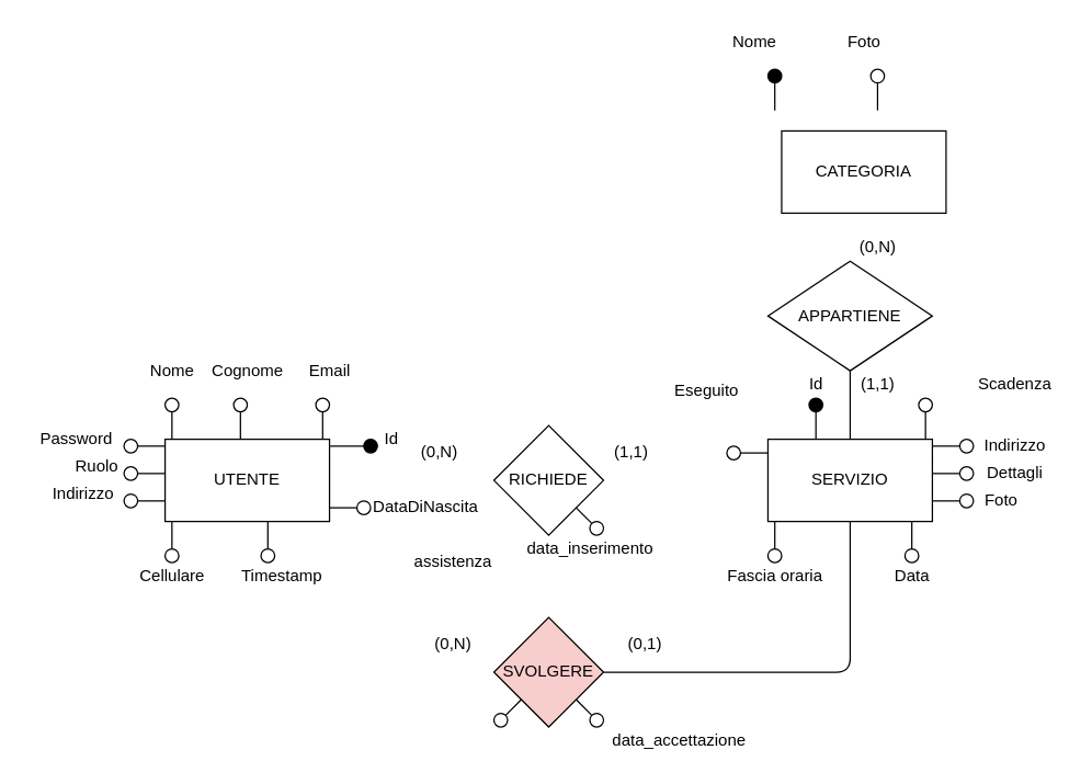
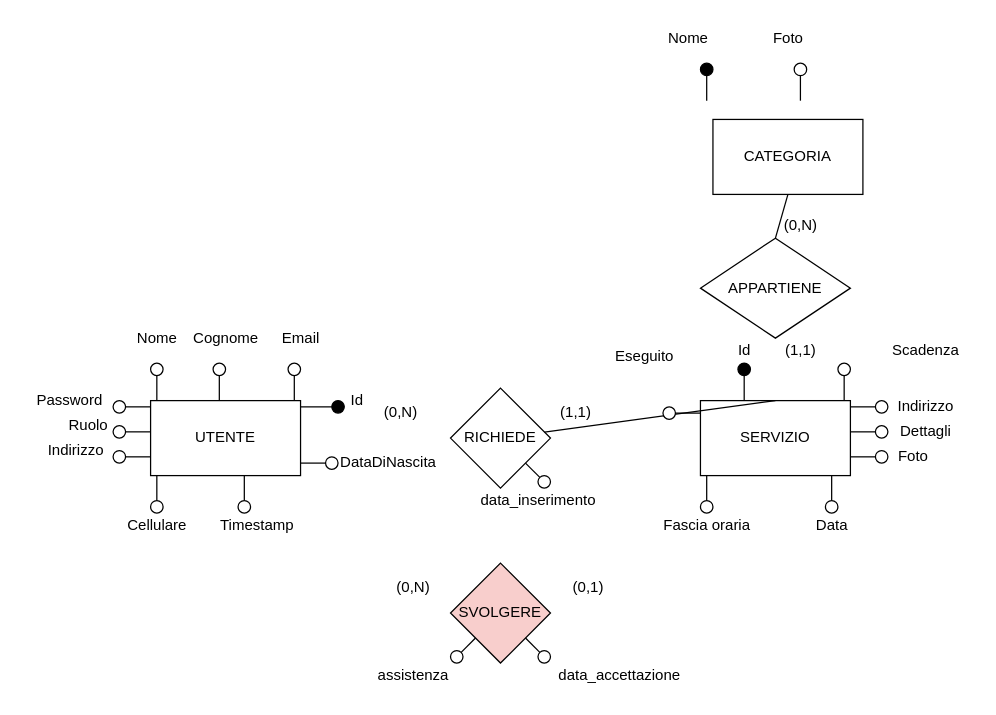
  <mxCell id="0" />
  <mxCell id="1" parent="0" />
  <mxCell id="2" value="UTENTE" style="rounded=0;whiteSpace=wrap;html=1;" vertex="1" parent="1"><mxGeometry x="120" y="320" width="120" height="60" as="geometry" /></mxCell>
  <mxCell id="3" value="SERVIZIO" style="rounded=0;whiteSpace=wrap;html=1;" vertex="1" parent="1"><mxGeometry x="560" y="320" width="120" height="60" as="geometry" /></mxCell>
  <mxCell id="4" value="CATEGORIA" style="rounded=0;whiteSpace=wrap;html=1;" vertex="1" parent="1"><mxGeometry x="570" y="95" width="120" height="60" as="geometry" /></mxCell>
  <mxCell id="5" value="RICHIEDE" style="rhombus;whiteSpace=wrap;html=1;" vertex="1" parent="1"><mxGeometry x="360" y="310" width="80" height="80" as="geometry" /></mxCell>
  <mxCell id="6" value="(0,N)" style="text;html=1;align=center;verticalAlign=middle;resizable=0;points=[];autosize=1;" vertex="1" parent="1"><mxGeometry x="300" y="320" width="40" height="20" as="geometry" /></mxCell>
  <mxCell id="7" value="(1,1)" style="text;html=1;align=center;verticalAlign=middle;resizable=0;points=[];autosize=1;" vertex="1" parent="1"><mxGeometry x="440" y="320" width="40" height="20" as="geometry" /></mxCell>
  <mxCell id="8" value="APPARTIENE" style="rhombus;whiteSpace=wrap;html=1;" vertex="1" parent="1"><mxGeometry x="560" y="190" width="120" height="80" as="geometry" /></mxCell>
- <mxCell id="10" value="" style="endArrow=none;html=1;entryX=0.5;entryY=1;entryDx=0;entryDy=0;exitX=0.5;exitY=0;exitDx=0;exitDy=0;" edge="1" parent="1" source="3" target="8"><mxGeometry width="50" height="50" relative="1" as="geometry"><mxPoint x="770" y="420" as="sourcePoint" /><mxPoint x="820" y="370" as="targetPoint" /></mxGeometry></mxCell>
+ <mxCell id="9" value="" style="endArrow=none;html=1;entryX=0.5;entryY=1;entryDx=0;entryDy=0;exitX=0.5;exitY=0;exitDx=0;exitDy=0;" edge="1" parent="1" source="8" target="4"><mxGeometry width="50" height="50" relative="1" as="geometry"><mxPoint x="420" y="230" as="sourcePoint" /><mxPoint x="470" y="180" as="targetPoint" /></mxGeometry></mxCell>
+ <mxCell id="10" value="" style="endArrow=none;html=1;exitX=0.5;exitY=0;exitDx=0;exitDy=0;" edge="1" parent="1" source="3" target="5"><mxGeometry width="50" height="50" relative="1" as="geometry"><mxPoint x="770" y="420" as="sourcePoint" /><mxPoint x="820" y="370" as="targetPoint" /></mxGeometry></mxCell>
  <mxCell id="11" value="(1,1)" style="text;html=1;align=center;verticalAlign=middle;resizable=0;points=[];autosize=1;" vertex="1" parent="1"><mxGeometry x="620" y="270" width="40" height="20" as="geometry" /></mxCell>
  <mxCell id="12" value="(0,N)" style="text;html=1;align=center;verticalAlign=middle;resizable=0;points=[];autosize=1;" vertex="1" parent="1"><mxGeometry x="620" y="170" width="40" height="20" as="geometry" /></mxCell>
  <mxCell id="13" value="SVOLGERE" style="rhombus;whiteSpace=wrap;html=1;fillColor=#f8cecc;" vertex="1" parent="1"><mxGeometry x="360" y="450" width="80" height="80" as="geometry" /></mxCell>
- <mxCell id="14" value="" style="endArrow=none;html=1;entryX=0.5;entryY=1;entryDx=0;entryDy=0;exitX=1;exitY=0.5;exitDx=0;exitDy=0;" edge="1" parent="1" source="13" target="3"><mxGeometry width="50" height="50" relative="1" as="geometry"><mxPoint x="490" y="610" as="sourcePoint" /><mxPoint x="540" y="560" as="targetPoint" /><Array as="points"><mxPoint x="620" y="490" /></Array></mxGeometry></mxCell>
  <mxCell id="15" value="(0,N)" style="text;html=1;align=center;verticalAlign=middle;resizable=0;points=[];autosize=1;" vertex="1" parent="1"><mxGeometry x="310" y="460" width="40" height="20" as="geometry" /></mxCell>
  <mxCell id="16" value="(0,1)" style="text;html=1;align=center;verticalAlign=middle;resizable=0;points=[];autosize=1;" vertex="1" parent="1"><mxGeometry x="450" y="460" width="40" height="20" as="geometry" /></mxCell>
  <mxCell id="17" value="" style="group" vertex="1" connectable="0" parent="1"><mxGeometry x="120" y="290" width="10" height="30" as="geometry" /></mxCell>
  <mxCell id="18" value="" style="endArrow=none;html=1;entryX=0.5;entryY=1;entryDx=0;entryDy=0;" edge="1" parent="17" target="19"><mxGeometry width="50" height="50" relative="1" as="geometry"><mxPoint x="5" y="30" as="sourcePoint" /><mxPoint y="20" as="targetPoint" /></mxGeometry></mxCell>
  <mxCell id="19" value="" style="ellipse;whiteSpace=wrap;html=1;aspect=fixed;" vertex="1" parent="17"><mxGeometry width="10" height="10" as="geometry" /></mxCell>
  <mxCell id="20" value="Nome" style="text;html=1;align=center;verticalAlign=middle;resizable=0;points=[];autosize=1;" vertex="1" parent="1"><mxGeometry x="100" y="260" width="50" height="20" as="geometry" /></mxCell>
  <mxCell id="21" value="" style="group" vertex="1" connectable="0" parent="1"><mxGeometry x="170" y="290" width="10" height="30" as="geometry" /></mxCell>
  <mxCell id="22" value="" style="endArrow=none;html=1;entryX=0.5;entryY=1;entryDx=0;entryDy=0;" edge="1" parent="21" target="23"><mxGeometry width="50" height="50" relative="1" as="geometry"><mxPoint x="5" y="30" as="sourcePoint" /><mxPoint y="20" as="targetPoint" /></mxGeometry></mxCell>
  <mxCell id="23" value="" style="ellipse;whiteSpace=wrap;html=1;aspect=fixed;" vertex="1" parent="21"><mxGeometry width="10" height="10" as="geometry" /></mxCell>
  <mxCell id="24" value="Cognome" style="text;html=1;align=center;verticalAlign=middle;resizable=0;points=[];autosize=1;" vertex="1" parent="1"><mxGeometry x="145" y="260" width="70" height="20" as="geometry" /></mxCell>
  <mxCell id="25" value="" style="group" vertex="1" connectable="0" parent="1"><mxGeometry x="230" y="290" width="10" height="30" as="geometry" /></mxCell>
  <mxCell id="26" value="" style="endArrow=none;html=1;entryX=0.5;entryY=1;entryDx=0;entryDy=0;" edge="1" parent="25" target="27"><mxGeometry width="50" height="50" relative="1" as="geometry"><mxPoint x="5" y="30" as="sourcePoint" /><mxPoint y="20" as="targetPoint" /></mxGeometry></mxCell>
  <mxCell id="27" value="" style="ellipse;whiteSpace=wrap;html=1;aspect=fixed;" vertex="1" parent="25"><mxGeometry width="10" height="10" as="geometry" /></mxCell>
  <mxCell id="28" value="Email" style="text;html=1;align=center;verticalAlign=middle;resizable=0;points=[];autosize=1;" vertex="1" parent="1"><mxGeometry x="215" y="260" width="50" height="20" as="geometry" /></mxCell>
  <mxCell id="29" value="" style="group" vertex="1" connectable="0" parent="1"><mxGeometry x="90" y="320" width="30" height="10" as="geometry" /></mxCell>
  <mxCell id="30" value="" style="endArrow=none;html=1;exitX=1;exitY=0.5;exitDx=0;exitDy=0;" edge="1" parent="29" source="31"><mxGeometry width="50" height="50" as="geometry"><mxPoint x="5" y="30" as="sourcePoint" /><mxPoint x="30" y="5" as="targetPoint" /></mxGeometry></mxCell>
  <mxCell id="31" value="" style="ellipse;whiteSpace=wrap;html=1;aspect=fixed;" vertex="1" parent="29"><mxGeometry width="10" height="10" as="geometry" /></mxCell>
  <mxCell id="32" value="Password" style="text;html=1;align=center;verticalAlign=middle;resizable=0;points=[];autosize=1;" vertex="1" parent="1"><mxGeometry x="20" y="310" width="70" height="20" as="geometry" /></mxCell>
  <mxCell id="33" value="" style="group" vertex="1" connectable="0" parent="1"><mxGeometry x="90" y="340" width="30" height="10" as="geometry" /></mxCell>
  <mxCell id="34" value="" style="endArrow=none;html=1;exitX=1;exitY=0.5;exitDx=0;exitDy=0;" edge="1" parent="33" source="35"><mxGeometry width="50" height="50" as="geometry"><mxPoint x="5" y="30" as="sourcePoint" /><mxPoint x="30" y="5" as="targetPoint" /></mxGeometry></mxCell>
  <mxCell id="35" value="" style="ellipse;whiteSpace=wrap;html=1;aspect=fixed;" vertex="1" parent="33"><mxGeometry width="10" height="10" as="geometry" /></mxCell>
  <mxCell id="36" value="Ruolo" style="text;html=1;align=center;verticalAlign=middle;resizable=0;points=[];autosize=1;" vertex="1" parent="1"><mxGeometry x="45" y="330" width="50" height="20" as="geometry" /></mxCell>
  <mxCell id="37" value="Indirizzo" style="text;html=1;align=center;verticalAlign=middle;resizable=0;points=[];autosize=1;" vertex="1" parent="1"><mxGeometry x="30" y="350" width="60" height="20" as="geometry" /></mxCell>
  <mxCell id="38" value="" style="group" vertex="1" connectable="0" parent="1"><mxGeometry x="90" y="360" width="30" height="10" as="geometry" /></mxCell>
  <mxCell id="39" value="" style="endArrow=none;html=1;exitX=1;exitY=0.5;exitDx=0;exitDy=0;" edge="1" parent="38" source="40"><mxGeometry width="50" height="50" as="geometry"><mxPoint x="5" y="30" as="sourcePoint" /><mxPoint x="30" y="5" as="targetPoint" /></mxGeometry></mxCell>
  <mxCell id="40" value="" style="ellipse;whiteSpace=wrap;html=1;aspect=fixed;" vertex="1" parent="38"><mxGeometry width="10" height="10" as="geometry" /></mxCell>
  <mxCell id="41" value="" style="group" vertex="1" connectable="0" parent="1"><mxGeometry x="120" y="380" width="10" height="30" as="geometry" /></mxCell>
  <mxCell id="42" value="" style="endArrow=none;html=1;entryX=0.5;entryY=0;entryDx=0;entryDy=0;" edge="1" parent="41" target="43"><mxGeometry y="20" width="50" height="50" as="geometry"><mxPoint x="5" as="sourcePoint" /><mxPoint x="30" y="25" as="targetPoint" /></mxGeometry></mxCell>
  <mxCell id="43" value="" style="ellipse;whiteSpace=wrap;html=1;aspect=fixed;" vertex="1" parent="41"><mxGeometry y="20" width="10" height="10" as="geometry" /></mxCell>
  <mxCell id="44" value="Cellulare" style="text;html=1;align=center;verticalAlign=middle;resizable=0;points=[];autosize=1;" vertex="1" parent="1"><mxGeometry x="95" y="410" width="60" height="20" as="geometry" /></mxCell>
  <mxCell id="45" value="" style="group" vertex="1" connectable="0" parent="1"><mxGeometry x="190" y="380" width="10" height="30" as="geometry" /></mxCell>
  <mxCell id="46" value="" style="endArrow=none;html=1;entryX=0.5;entryY=0;entryDx=0;entryDy=0;" edge="1" parent="45" target="47"><mxGeometry y="20" width="50" height="50" as="geometry"><mxPoint x="5" as="sourcePoint" /><mxPoint x="30" y="25" as="targetPoint" /></mxGeometry></mxCell>
  <mxCell id="47" value="" style="ellipse;whiteSpace=wrap;html=1;aspect=fixed;" vertex="1" parent="45"><mxGeometry y="20" width="10" height="10" as="geometry" /></mxCell>
  <mxCell id="48" value="Timestamp" style="text;html=1;align=center;verticalAlign=middle;resizable=0;points=[];autosize=1;" vertex="1" parent="1"><mxGeometry x="170" y="410" width="70" height="20" as="geometry" /></mxCell>
  <mxCell id="49" value="" style="group" vertex="1" connectable="0" parent="1"><mxGeometry x="700" y="300" width="10" height="30" as="geometry" /></mxCell>
  <mxCell id="50" value="" style="group" vertex="1" connectable="0" parent="49"><mxGeometry x="-20" y="20" width="30" height="10" as="geometry" /></mxCell>
  <mxCell id="51" value="" style="endArrow=none;html=1;entryX=0;entryY=0.5;entryDx=0;entryDy=0;" edge="1" parent="50" target="52"><mxGeometry x="20" width="50" height="50" as="geometry"><mxPoint y="5" as="sourcePoint" /><mxPoint x="10" y="-10" as="targetPoint" /></mxGeometry></mxCell>
  <mxCell id="52" value="" style="ellipse;whiteSpace=wrap;html=1;aspect=fixed;" vertex="1" parent="50"><mxGeometry x="20" width="10" height="10" as="geometry" /></mxCell>
  <mxCell id="53" value="Indirizzo" style="text;html=1;align=center;verticalAlign=middle;resizable=0;points=[];autosize=1;" vertex="1" parent="1"><mxGeometry x="710" y="315" width="60" height="20" as="geometry" /></mxCell>
  <mxCell id="54" value="" style="group" vertex="1" connectable="0" parent="1"><mxGeometry x="700" y="320" width="10" height="30" as="geometry" /></mxCell>
  <mxCell id="55" value="" style="group" vertex="1" connectable="0" parent="54"><mxGeometry x="-20" y="20" width="30" height="10" as="geometry" /></mxCell>
  <mxCell id="56" value="" style="endArrow=none;html=1;entryX=0;entryY=0.5;entryDx=0;entryDy=0;" edge="1" parent="55" target="57"><mxGeometry x="20" width="50" height="50" as="geometry"><mxPoint y="5" as="sourcePoint" /><mxPoint x="10" y="-10" as="targetPoint" /></mxGeometry></mxCell>
  <mxCell id="57" value="" style="ellipse;whiteSpace=wrap;html=1;aspect=fixed;" vertex="1" parent="55"><mxGeometry x="20" width="10" height="10" as="geometry" /></mxCell>
  <mxCell id="58" value="Dettagli" style="text;html=1;align=center;verticalAlign=middle;resizable=0;points=[];autosize=1;" vertex="1" parent="1"><mxGeometry x="710" y="335" width="60" height="20" as="geometry" /></mxCell>
  <mxCell id="59" value="" style="group;" vertex="1" connectable="0" parent="1"><mxGeometry x="265" y="300" width="10" height="30" as="geometry" /></mxCell>
  <mxCell id="60" value="" style="group" vertex="1" connectable="0" parent="59"><mxGeometry x="-20" y="20" width="30" height="10" as="geometry" /></mxCell>
  <mxCell id="61" value="" style="ellipse;whiteSpace=wrap;html=1;aspect=fixed;fillColor=#000000;" vertex="1" parent="60"><mxGeometry x="20" width="10" height="10" as="geometry" /></mxCell>
  <mxCell id="62" value="" style="endArrow=none;html=1;entryX=0;entryY=0.5;entryDx=0;entryDy=0;exitX=0.999;exitY=0.083;exitDx=0;exitDy=0;exitPerimeter=0;" edge="1" parent="1" target="61" source="2"><mxGeometry x="455" y="520" width="50" height="50" as="geometry"><mxPoint x="245" y="325" as="sourcePoint" /><mxPoint x="255" y="310" as="targetPoint" /></mxGeometry></mxCell>
  <mxCell id="63" value="Id" style="text;html=1;align=center;verticalAlign=middle;resizable=0;points=[];autosize=1;" vertex="1" parent="1"><mxGeometry x="270" y="310" width="30" height="20" as="geometry" /></mxCell>
  <mxCell id="64" value="" style="group;" vertex="1" connectable="0" parent="1"><mxGeometry x="700" y="340" width="10" height="30" as="geometry" /></mxCell>
  <mxCell id="65" value="" style="group" vertex="1" connectable="0" parent="64"><mxGeometry x="-20" y="20" width="30" height="10" as="geometry" /></mxCell>
  <mxCell id="66" value="" style="endArrow=none;html=1;entryX=0;entryY=0.5;entryDx=0;entryDy=0;" edge="1" parent="65" target="67"><mxGeometry x="20" width="50" height="50" as="geometry"><mxPoint y="5" as="sourcePoint" /><mxPoint x="10" y="-10" as="targetPoint" /></mxGeometry></mxCell>
  <mxCell id="67" value="" style="ellipse;whiteSpace=wrap;html=1;aspect=fixed;" vertex="1" parent="65"><mxGeometry x="20" width="10" height="10" as="geometry" /></mxCell>
  <mxCell id="68" value="Foto" style="text;html=1;align=center;verticalAlign=middle;resizable=0;points=[];autosize=1;" vertex="1" parent="1"><mxGeometry x="710" y="355" width="40" height="20" as="geometry" /></mxCell>
  <mxCell id="69" value="" style="group;fillColor=none;" vertex="1" connectable="0" parent="1"><mxGeometry x="660" y="380" width="10" height="30" as="geometry" /></mxCell>
  <mxCell id="70" value="" style="endArrow=none;html=1;entryX=0.5;entryY=0;entryDx=0;entryDy=0;" edge="1" parent="69" target="71"><mxGeometry y="20" width="50" height="50" as="geometry"><mxPoint x="5" as="sourcePoint" /><mxPoint x="30" y="25" as="targetPoint" /></mxGeometry></mxCell>
  <mxCell id="71" value="" style="ellipse;whiteSpace=wrap;html=1;aspect=fixed;" vertex="1" parent="69"><mxGeometry y="20" width="10" height="10" as="geometry" /></mxCell>
  <mxCell id="72" value="Data" style="text;html=1;align=center;verticalAlign=middle;resizable=0;points=[];autosize=1;" vertex="1" parent="1"><mxGeometry x="645" y="410" width="40" height="20" as="geometry" /></mxCell>
  <mxCell id="73" value="" style="group;fillColor=none;" vertex="1" connectable="0" parent="1"><mxGeometry x="560" y="380" width="10" height="30" as="geometry" /></mxCell>
  <mxCell id="74" value="" style="endArrow=none;html=1;entryX=0.5;entryY=0;entryDx=0;entryDy=0;" edge="1" parent="73" target="75"><mxGeometry y="20" width="50" height="50" as="geometry"><mxPoint x="5" as="sourcePoint" /><mxPoint x="30" y="25" as="targetPoint" /></mxGeometry></mxCell>
  <mxCell id="75" value="" style="ellipse;whiteSpace=wrap;html=1;aspect=fixed;" vertex="1" parent="73"><mxGeometry y="20" width="10" height="10" as="geometry" /></mxCell>
  <mxCell id="76" value="Fascia oraria" style="text;html=1;align=center;verticalAlign=middle;resizable=0;points=[];autosize=1;" vertex="1" parent="1"><mxGeometry x="520" y="410" width="90" height="20" as="geometry" /></mxCell>
  <mxCell id="77" value="" style="group;fillColor=none;" vertex="1" connectable="0" parent="1"><mxGeometry x="590" y="290" width="10" height="30" as="geometry" /></mxCell>
  <mxCell id="78" value="" style="endArrow=none;html=1;entryX=0.5;entryY=1;entryDx=0;entryDy=0;" edge="1" parent="77" target="79"><mxGeometry width="50" height="50" relative="1" as="geometry"><mxPoint x="5" y="30" as="sourcePoint" /><mxPoint y="20" as="targetPoint" /></mxGeometry></mxCell>
  <mxCell id="79" value="" style="ellipse;whiteSpace=wrap;html=1;aspect=fixed;fillColor=#000000;" vertex="1" parent="77"><mxGeometry width="10" height="10" as="geometry" /></mxCell>
  <mxCell id="80" value="Id" style="text;html=1;align=center;verticalAlign=middle;resizable=0;points=[];autosize=1;" vertex="1" parent="1"><mxGeometry x="580" y="270" width="30" height="20" as="geometry" /></mxCell>
  <mxCell id="81" value="" style="group;" vertex="1" connectable="0" parent="1"><mxGeometry x="430" y="360" width="10" height="30" as="geometry" /></mxCell>
  <mxCell id="82" value="" style="endArrow=none;html=1;exitX=0;exitY=0;exitDx=0;exitDy=0;" edge="1" parent="81" source="83"><mxGeometry y="20" width="50" height="50" as="geometry"><mxPoint x="5" as="sourcePoint" /><mxPoint x="-10" y="10" as="targetPoint" /></mxGeometry></mxCell>
  <mxCell id="83" value="" style="ellipse;whiteSpace=wrap;html=1;aspect=fixed;" vertex="1" parent="81"><mxGeometry y="20" width="10" height="10" as="geometry" /></mxCell>
  <mxCell id="84" value="data_inserimento" style="text;html=1;align=center;verticalAlign=middle;resizable=0;points=[];autosize=1;" vertex="1" parent="1"><mxGeometry x="375" y="390" width="110" height="20" as="geometry" /></mxCell>
  <mxCell id="85" value="" style="group;fillColor=none;" vertex="1" connectable="0" parent="1"><mxGeometry x="670" y="290" width="10" height="30" as="geometry" /></mxCell>
  <mxCell id="86" value="" style="endArrow=none;html=1;entryX=0.5;entryY=1;entryDx=0;entryDy=0;" edge="1" parent="85" target="87"><mxGeometry width="50" height="50" relative="1" as="geometry"><mxPoint x="5" y="30" as="sourcePoint" /><mxPoint y="20" as="targetPoint" /></mxGeometry></mxCell>
  <mxCell id="87" value="" style="ellipse;whiteSpace=wrap;html=1;aspect=fixed;" vertex="1" parent="85"><mxGeometry width="10" height="10" as="geometry" /></mxCell>
  <mxCell id="88" value="Scadenza" style="text;html=1;align=center;verticalAlign=middle;resizable=0;points=[];autosize=1;" vertex="1" parent="1"><mxGeometry x="705" y="270" width="70" height="20" as="geometry" /></mxCell>
  <mxCell id="89" value="" style="group;fillColor=none;" vertex="1" connectable="0" parent="1"><mxGeometry x="430" y="500" width="10" height="30" as="geometry" /></mxCell>
  <mxCell id="90" value="" style="endArrow=none;html=1;exitX=0;exitY=0;exitDx=0;exitDy=0;" edge="1" parent="89" source="91"><mxGeometry y="20" width="50" height="50" as="geometry"><mxPoint x="5" as="sourcePoint" /><mxPoint x="-10" y="10" as="targetPoint" /></mxGeometry></mxCell>
  <mxCell id="91" value="" style="ellipse;whiteSpace=wrap;html=1;aspect=fixed;" vertex="1" parent="89"><mxGeometry y="20" width="10" height="10" as="geometry" /></mxCell>
  <mxCell id="92" value="data_accettazione" style="text;html=1;align=center;verticalAlign=middle;resizable=0;points=[];autosize=1;" vertex="1" parent="1"><mxGeometry x="440" y="530" width="110" height="20" as="geometry" /></mxCell>
  <mxCell id="93" value="" style="group;fillColor=none;" vertex="1" connectable="0" parent="1"><mxGeometry x="530" y="325" width="30" height="10" as="geometry" /></mxCell>
  <mxCell id="94" value="" style="endArrow=none;html=1;exitX=1;exitY=0.5;exitDx=0;exitDy=0;" edge="1" parent="93" source="95"><mxGeometry width="50" height="50" as="geometry"><mxPoint x="5" y="30" as="sourcePoint" /><mxPoint x="30" y="5" as="targetPoint" /></mxGeometry></mxCell>
  <mxCell id="95" value="" style="ellipse;whiteSpace=wrap;html=1;aspect=fixed;" vertex="1" parent="93"><mxGeometry width="10" height="10" as="geometry" /></mxCell>
  <mxCell id="96" value="Eseguito" style="text;html=1;align=center;verticalAlign=middle;resizable=0;points=[];autosize=1;" vertex="1" parent="1"><mxGeometry x="485" y="275" width="60" height="20" as="geometry" /></mxCell>
  <mxCell id="97" value="" style="group;fillColor=none;" vertex="1" connectable="0" parent="1"><mxGeometry x="560" y="50" width="10" height="30" as="geometry" /></mxCell>
  <mxCell id="98" value="" style="endArrow=none;html=1;entryX=0.5;entryY=1;entryDx=0;entryDy=0;" edge="1" parent="97" target="99"><mxGeometry width="50" height="50" relative="1" as="geometry"><mxPoint x="5" y="30" as="sourcePoint" /><mxPoint y="20" as="targetPoint" /></mxGeometry></mxCell>
  <mxCell id="99" value="" style="ellipse;whiteSpace=wrap;html=1;aspect=fixed;fillColor=#000000;" vertex="1" parent="97"><mxGeometry width="10" height="10" as="geometry" /></mxCell>
  <mxCell id="100" value="Nome" style="text;html=1;align=center;verticalAlign=middle;resizable=0;points=[];autosize=1;" vertex="1" parent="1"><mxGeometry x="525" y="20" width="50" height="20" as="geometry" /></mxCell>
  <mxCell id="101" value="" style="group;fillColor=none;" vertex="1" connectable="0" parent="1"><mxGeometry x="360" y="500" width="10" height="30" as="geometry" /></mxCell>
  <mxCell id="102" value="" style="ellipse;whiteSpace=wrap;html=1;aspect=fixed;" vertex="1" parent="101"><mxGeometry y="20" width="10" height="10" as="geometry" /></mxCell>
  <mxCell id="103" value="" style="endArrow=none;html=1;entryX=1;entryY=0;entryDx=0;entryDy=0;" edge="1" parent="1" target="102" source="13"><mxGeometry x="540" y="730" width="50" height="50" as="geometry"><mxPoint x="355" y="510" as="sourcePoint" /><mxPoint x="380" y="535" as="targetPoint" /></mxGeometry></mxCell>
- <mxCell id="104" value="assistenza" style="text;html=1;align=center;verticalAlign=middle;resizable=0;points=[];autosize=1;" vertex="1" parent="1"><mxGeometry x="295" y="400" width="70" height="20" as="geometry" /></mxCell>
+ <mxCell id="104" value="assistenza" style="text;html=1;align=center;verticalAlign=middle;resizable=0;points=[];autosize=1;" vertex="1" parent="1"><mxGeometry x="295" y="530" width="70" height="20" as="geometry" /></mxCell>
  <mxCell id="105" value="" style="group;fillColor=none;" vertex="1" connectable="0" parent="1"><mxGeometry x="635" y="50" width="10" height="30" as="geometry" /></mxCell>
  <mxCell id="106" value="" style="endArrow=none;html=1;entryX=0.5;entryY=1;entryDx=0;entryDy=0;" edge="1" parent="105" target="107"><mxGeometry width="50" height="50" relative="1" as="geometry"><mxPoint x="5" y="30" as="sourcePoint" /><mxPoint y="20" as="targetPoint" /></mxGeometry></mxCell>
  <mxCell id="107" value="" style="ellipse;whiteSpace=wrap;html=1;aspect=fixed;" vertex="1" parent="105"><mxGeometry width="10" height="10" as="geometry" /></mxCell>
  <mxCell id="108" value="Foto" style="text;html=1;align=center;verticalAlign=middle;resizable=0;points=[];autosize=1;" vertex="1" parent="1"><mxGeometry x="610" y="20" width="40" height="20" as="geometry" /></mxCell>
  <mxCell id="109" value="" style="group;" vertex="1" connectable="0" parent="1"><mxGeometry x="260" y="345" width="10" height="30" as="geometry" /></mxCell>
  <mxCell id="110" value="" style="group" vertex="1" connectable="0" parent="109"><mxGeometry x="-20" y="20" width="30" height="10" as="geometry" /></mxCell>
  <mxCell id="111" value="" style="endArrow=none;html=1;entryX=0;entryY=0.5;entryDx=0;entryDy=0;" edge="1" parent="110" target="112"><mxGeometry x="20" width="50" height="50" as="geometry"><mxPoint y="5" as="sourcePoint" /><mxPoint x="10" y="-10" as="targetPoint" /></mxGeometry></mxCell>
  <mxCell id="112" value="" style="ellipse;whiteSpace=wrap;html=1;aspect=fixed;" vertex="1" parent="110"><mxGeometry x="20" width="10" height="10" as="geometry" /></mxCell>
  <mxCell id="113" value="DataDiNascita" style="text;html=1;align=center;verticalAlign=middle;resizable=0;points=[];autosize=1;" vertex="1" parent="1"><mxGeometry x="265" y="360" width="90" height="20" as="geometry" /></mxCell>
